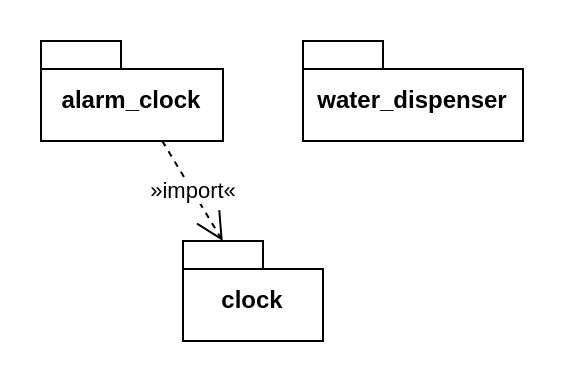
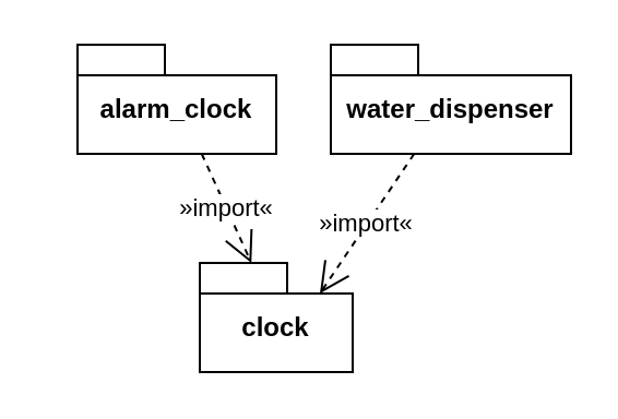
  <mxCell id="0" />
  <mxCell id="1" parent="0" />
  <mxCell id="2" value="clock" style="shape=folder;fontStyle=1;spacingTop=10;tabWidth=40;tabHeight=14;tabPosition=left;html=1;whiteSpace=wrap;" vertex="1" parent="1"><mxGeometry x="91" y="120" width="70" height="50" as="geometry" /></mxCell>
  <mxCell id="3" value="water_dispenser" style="shape=folder;fontStyle=1;spacingTop=10;tabWidth=40;tabHeight=14;tabPosition=left;html=1;whiteSpace=wrap;" vertex="1" parent="1"><mxGeometry x="151" y="20" width="110" height="50" as="geometry" /></mxCell>
- <mxCell id="4" value="alarm_clock" style="shape=folder;fontStyle=1;spacingTop=10;tabWidth=40;tabHeight=14;tabPosition=left;html=1;whiteSpace=wrap;" vertex="1" parent="1"><mxGeometry x="20" y="20" width="91" height="50" as="geometry" /></mxCell>
+ <mxCell id="4" value="alarm_clock" style="shape=folder;fontStyle=1;spacingTop=10;tabWidth=40;tabHeight=14;tabPosition=left;html=1;whiteSpace=wrap;" vertex="1" parent="1"><mxGeometry x="35" y="20" width="91" height="50" as="geometry" /></mxCell>
  <mxCell id="5" value="»import«" style="endArrow=open;endSize=12;dashed=1;html=1;rounded=0;" edge="1" parent="1" source="4" target="2"><mxGeometry width="160" relative="1" as="geometry"><mxPoint x="-219" y="310" as="sourcePoint" /><mxPoint x="-59" y="310" as="targetPoint" /></mxGeometry></mxCell>
+ <mxCell id="6" value="»import«" style="endArrow=open;endSize=12;dashed=1;html=1;rounded=0;entryX=0;entryY=0;entryDx=55;entryDy=14;entryPerimeter=0;" edge="1" parent="1" source="3" target="2"><mxGeometry width="160" relative="1" as="geometry"><mxPoint x="61" y="200" as="sourcePoint" /><mxPoint x="-159" y="184" as="targetPoint" /></mxGeometry></mxCell>
